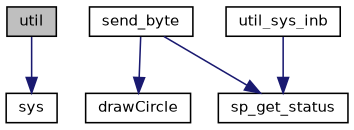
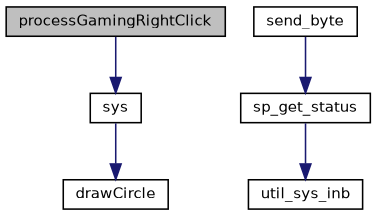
  digraph {
    rankdir=TB
    node [color=black fillcolor=white fontname=Helvetica fontsize=10 shape=record style=filled]
    edge [color=midnightblue fontname=Helvetica fontsize=10 labelfontname=Helvetica labelfontsize=10 style=solid]
-   n1 [fillcolor=grey75 fontcolor=black height=0.2 label=util width=0.4]
+   n1 [fillcolor=grey75 fontcolor=black height=0.2 label=processGamingRightClick width=0.4]
    n2 [height=0.2 label=sys width=0.4]
    n3 [height=0.2 label=drawCircle width=0.4]
    n4 [height=0.2 label=send_byte width=0.4]
    n5 [height=0.2 label=sp_get_status width=0.4]
    n6 [height=0.2 label=util_sys_inb width=0.4]
    n1 -> n2
-   n4 -> n3
+   n2 -> n3
    n4 -> n5
-   n6 -> n5
+   n5 -> n6
  }
